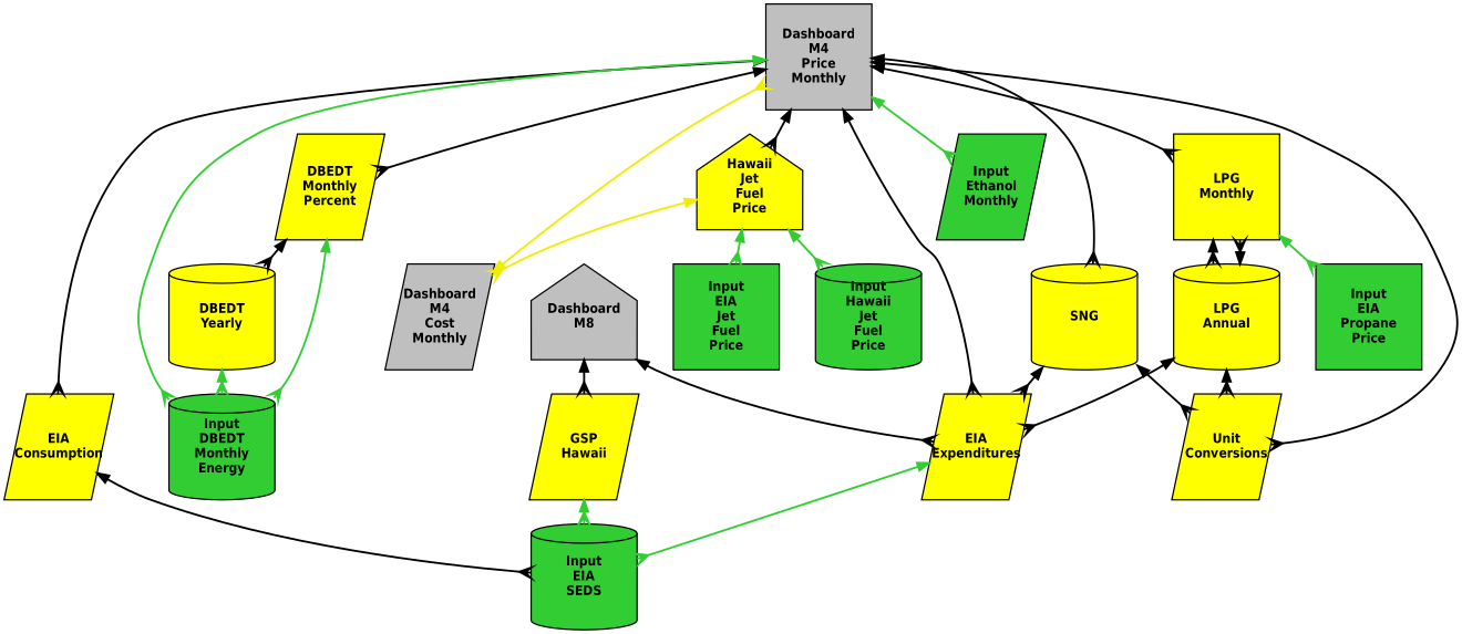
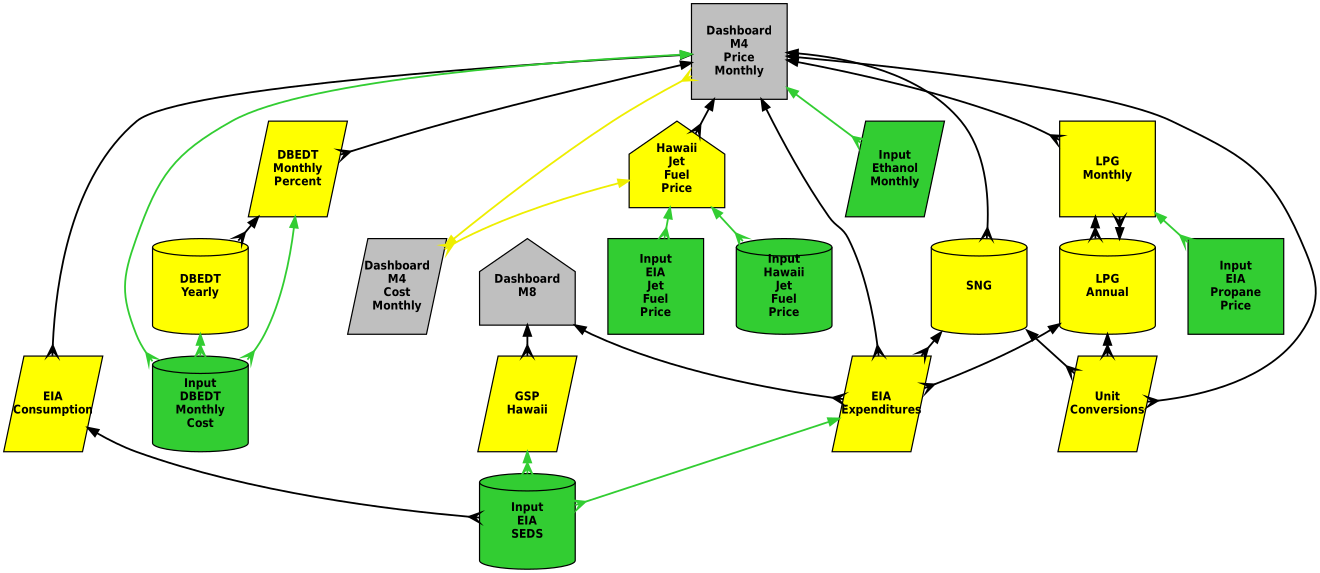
  digraph {
    nodesep=0.75
    node [fillcolor=yellow fixedsize=true fontname="Helvetica-Narrow-Bold" fontsize=20 penwidth=2 shape=parallelogram style=filled]
    edge [arrowhead=crow arrowsize=1.75 color=black dir=both penwidth=3]
    n1 [fillcolor=grey75 height=2.2 label="Dashboard\nM8" shape=house width=2.2]
    n2 [height=2.2 label="EIA\nExpenditures" width=2.2]
    n3 [height=2.2 label="GSP\nHawaii" width=2.2]
    n4 [fillcolor=grey75 height=2.2 label="Dashboard\nM4\nCost\nMonthly" width=2.2]
    n5 [fillcolor=grey75 height=2.2 label="Dashboard\nM4\nPrice\nMonthly" shape=box width=2.2]
    n6 [fillcolor=limegreen height=2.2 label="Input\nEIA\nSEDS" shape=cylinder width=2.2]
    n7 [height=2.2 label="DBEDT\nMonthly\nPercent" width=2.2]
    n8 [height=2.2 label="EIA\nConsumption" width=2.2]
    n9 [height=2.2 label="Hawaii\nJet\nFuel\nPrice" shape=house width=2.2]
-   n10 [fillcolor=limegreen height=2.2 label="Input\nDBEDT\nMonthly\nEnergy" shape=cylinder width=2.2]
+   n10 [fillcolor=limegreen height=2.2 label="Input\nDBEDT\nMonthly\nCost" shape=cylinder width=2.2]
    n11 [fillcolor=limegreen height=2.2 label="Input\nEthanol\nMonthly" width=2.2]
    n12 [height=2.2 label="LPG\nMonthly" shape=box width=2.2]
    n13 [height=2.2 label=SNG shape=cylinder width=2.2]
    n14 [height=2.2 label="Unit\nConversions" width=2.2]
    n15 [height=2.2 label="DBEDT\nYearly" shape=cylinder width=2.2]
    n16 [fillcolor=limegreen height=2.2 label="Input\nEIA\nJet\nFuel\nPrice" shape=box width=2.2]
    n17 [fillcolor=limegreen height=2.2 label="Input\nHawaii\nJet\nFuel\nPrice" shape=cylinder width=2.2]
    n18 [fillcolor=limegreen height=2.2 label="Input\nEIA\nPropane\nPrice" shape=box width=2.2]
    n19 [height=2.2 label="LPG\nAnnual" shape=cylinder width=2.2]
    n1 -> n2
    n1 -> n3
    n2 -> n6 [color=limegreen]
    n3 -> n6 [color=limegreen]
    n4 -> n5 [color=yellow2]
    n5 -> n2
    n5 -> n7
    n5 -> n8
    n5 -> n9
    n5 -> n10 [color=limegreen]
    n5 -> n11 [color=limegreen]
    n5 -> n12
    n5 -> n13
    n5 -> n14
    n7 -> n10 [color=limegreen]
    n7 -> n15
    n8 -> n6
    n9 -> n4 [color=yellow2]
    n9 -> n16 [color=limegreen]
    n9 -> n17 [color=limegreen]
    n12 -> n18 [color=limegreen]
    n12 -> n19
    n13 -> n2
    n13 -> n14
    n15 -> n10 [color=limegreen]
    n19 -> n2
    n19 -> n12
    n19 -> n14
  }
